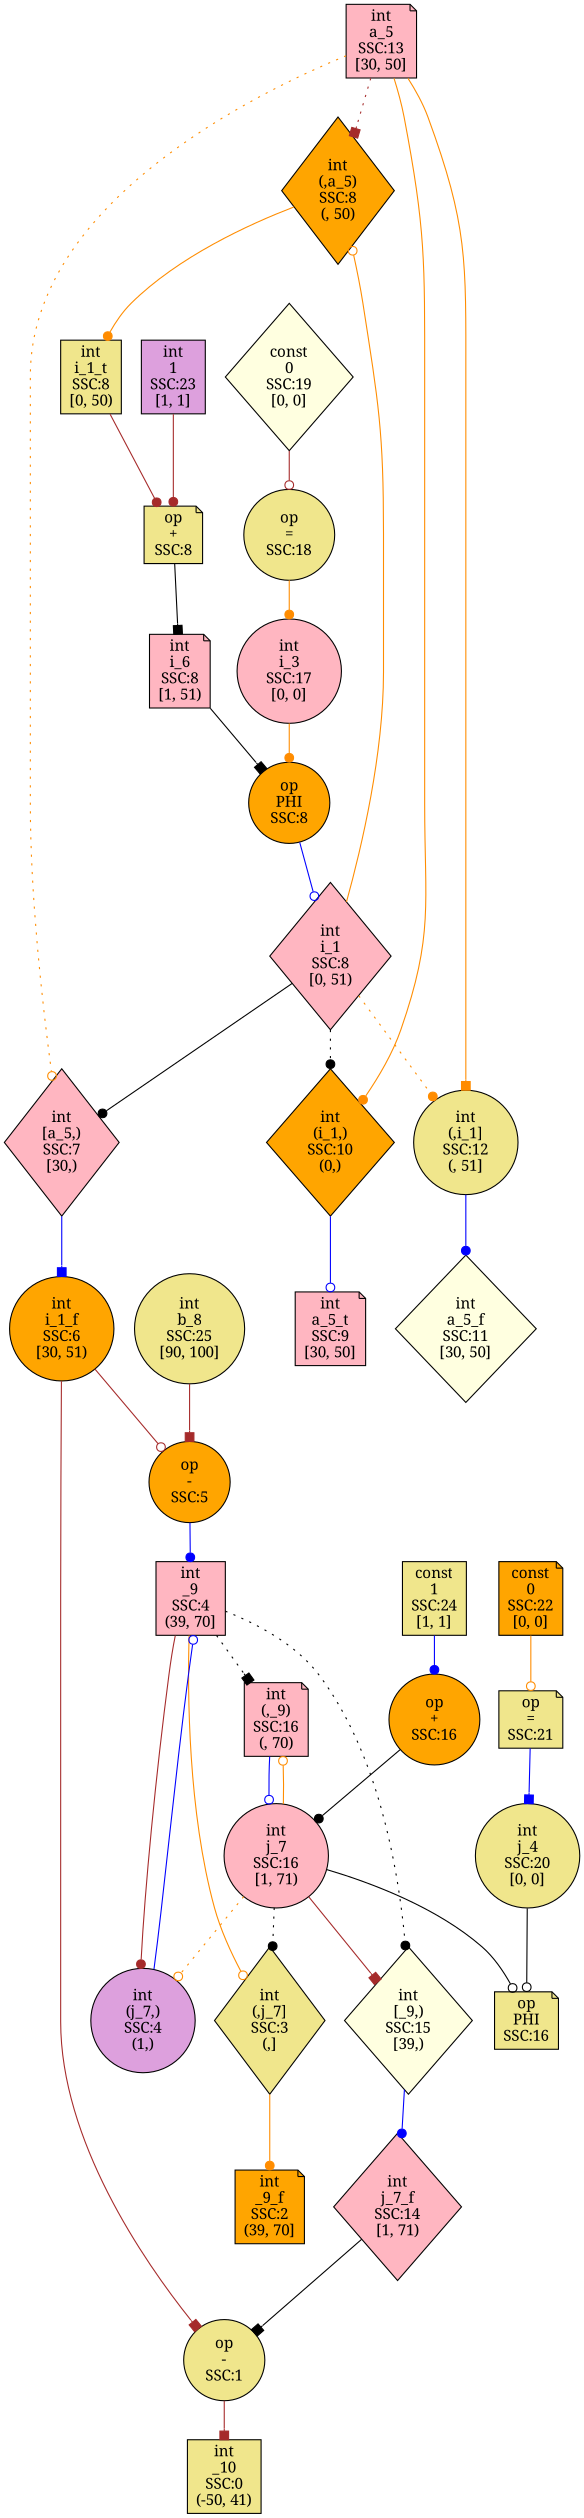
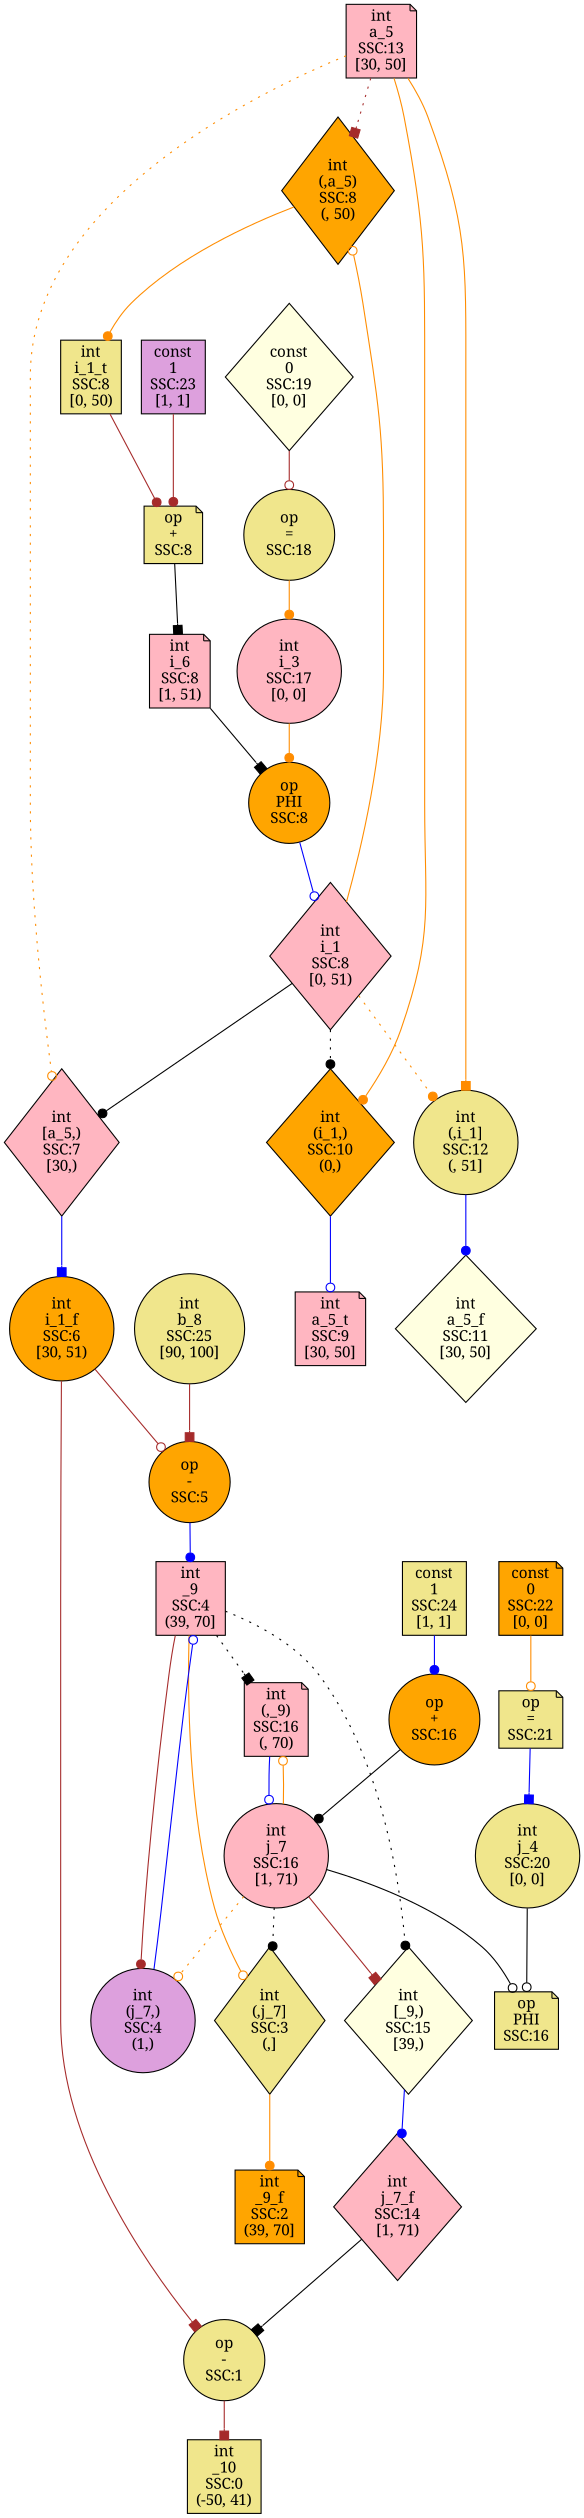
  digraph {
    fontname="Noto Serif"
    node [fillcolor=khaki fontname="Noto Serif" shape=circle style=filled]
    edge [arrowhead=dot color=darkorange fontname="Noto Serif"]
    n1 [fillcolor=orange label="int\n(,a_5)\nSSC:8\n(, 50)" shape=diamond]
    n2 [label="int\ni_1_t\nSSC:8\n[0, 50)" shape=box]
    n3 [label="op\n+\nSSC:8" shape=note]
    n4 [fillcolor=lightpink label="int\n[a_5,)\nSSC:7\n[30,)" shape=diamond]
    n5 [fillcolor=orange label="int\ni_1_f\nSSC:6\n[30, 51)"]
    n6 [label="op\n-\nSSC:1"]
    n7 [fillcolor=orange label="op\n-\nSSC:5"]
    n8 [fillcolor=orange label="int\n(i_1,)\nSSC:10\n(0,)" shape=diamond]
    n9 [fillcolor=lightpink label="int\na_5_t\nSSC:9\n[30, 50]" shape=note]
    n10 [label="int\n(,i_1]\nSSC:12\n(, 51]"]
    n11 [fillcolor=lightyellow label="int\na_5_f\nSSC:11\n[30, 50]" shape=diamond]
    n12 [fillcolor=lightpink label="int\na_5\nSSC:13\n[30, 50]" shape=note]
    n13 [fillcolor=lightpink label="int\ni_1\nSSC:8\n[0, 51)" shape=diamond]
    n14 [fillcolor=lightpink label="int\ni_6\nSSC:8\n[1, 51)" shape=note]
    n15 [label="int\n_10\nSSC:0\n(-50, 41)" shape=box]
    n16 [fillcolor=lightpink label="int\n_9\nSSC:4\n(39, 70]" shape=box]
    n17 [fillcolor=plum label="int\n(j_7,)\nSSC:4\n(1,)"]
    n18 [label="int\n(,j_7]\nSSC:3\n(,]" shape=diamond]
    n19 [fillcolor=lightpink label="int\n(,_9)\nSSC:16\n(, 70)" shape=note]
    n20 [fillcolor=lightyellow label="int\n[_9,)\nSSC:15\n[39,)" shape=diamond]
    n21 [fillcolor=orange label="int\n_9_f\nSSC:2\n(39, 70]" shape=note]
    n22 [fillcolor=lightpink label="int\nj_7\nSSC:16\n[1, 71)"]
    n23 [label="op\nPHI\nSSC:16" shape=note]
    n24 [fillcolor=lightpink label="int\nj_7_f\nSSC:14\n[1, 71)" shape=diamond]
    n25 [fillcolor=lightpink label="int\ni_3\nSSC:17\n[0, 0]"]
    n26 [fillcolor=orange label="op\nPHI\nSSC:8"]
    n27 [label="op\n=\nSSC:18"]
    n28 [fillcolor=lightyellow label="const\n0\nSSC:19\n[0, 0]" shape=diamond]
    n29 [label="int\nj_4\nSSC:20\n[0, 0]"]
    n30 [label="op\n=\nSSC:21" shape=note]
    n31 [fillcolor=orange label="const\n0\nSSC:22\n[0, 0]" shape=note]
-   n32 [fillcolor=plum label="int\n1\nSSC:23\n[1, 1]" shape=box]
+   n32 [fillcolor=plum label="const\n1\nSSC:23\n[1, 1]" shape=box]
    n33 [fillcolor=orange label="op\n+\nSSC:16"]
    n34 [label="const\n1\nSSC:24\n[1, 1]" shape=box]
    n35 [label="int\nb_8\nSSC:25\n[90, 100]"]
    n1 -> n2
    n2 -> n3 [color=brown]
    n3 -> n14 [arrowhead=box color=black]
    n4 -> n5 [arrowhead=box color=blue]
    n5 -> n6 [arrowhead=box color=brown]
    n5 -> n7 [arrowhead=odot color=brown]
    n6 -> n15 [arrowhead=box color=brown]
    n7 -> n16 [color=blue]
    n8 -> n9 [arrowhead=odot color=blue]
    n10 -> n11 [color=blue]
    n12 -> n1 [arrowhead=box color=brown style=dotted]
    n12 -> n4 [arrowhead=odot style=dotted]
    n12 -> n8
    n12 -> n10 [arrowhead=box]
    n13 -> n1 [arrowhead=odot]
    n13 -> n4 [color=black]
    n13 -> n8 [color=black style=dotted]
    n13 -> n10 [style=dotted]
    n14 -> n26 [arrowhead=box color=black]
    n16 -> n17 [color=brown]
    n16 -> n18 [arrowhead=odot]
    n16 -> n19 [arrowhead=box color=black style=dotted]
    n16 -> n20 [color=black style=dotted]
    n17 -> n16 [arrowhead=odot color=blue]
    n18 -> n21
    n19 -> n22 [arrowhead=odot color=blue]
    n20 -> n24 [color=blue]
    n22 -> n17 [arrowhead=odot style=dotted]
    n22 -> n18 [color=black style=dotted]
    n22 -> n19 [arrowhead=odot]
    n22 -> n20 [arrowhead=box color=brown]
    n22 -> n23 [arrowhead=odot color=black]
    n24 -> n6 [arrowhead=box color=black]
    n25 -> n26
    n26 -> n13 [arrowhead=odot color=blue]
    n27 -> n25
    n28 -> n27 [arrowhead=odot color=brown]
    n29 -> n23 [arrowhead=odot color=black]
    n30 -> n29 [arrowhead=box color=blue]
    n31 -> n30 [arrowhead=odot]
    n32 -> n3 [color=brown]
    n33 -> n22 [color=black]
    n34 -> n33 [color=blue]
    n35 -> n7 [arrowhead=box color=brown]
  }
